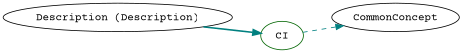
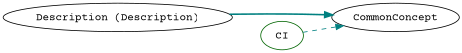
  digraph {
    fontname="Courier Prime"
    rankdir=LR
    node [color=black fontname="Courier Prime" shape=oval]
    edge [color=teal fontname="Courier Prime"]
    n1 [label=CommonConcept]
    CI [color=darkgreen shape=""]
    n3 [label="Description (Description)"]
    CI -> n1 [style=dashed]
-   n3 -> CI [style=bold]
+   n3 -> n1 [style=bold]
  }
